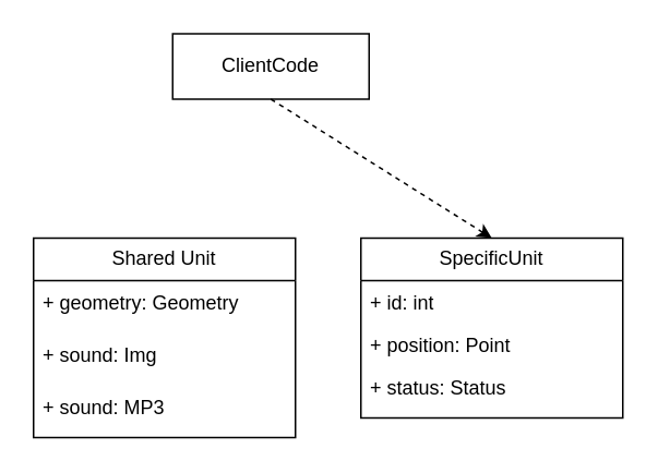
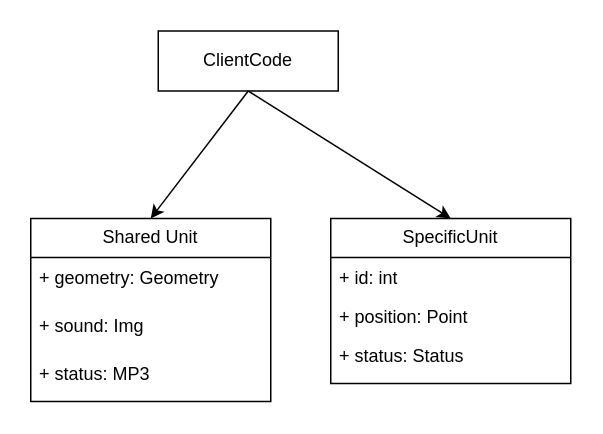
  <mxCell id="0" />
  <mxCell id="1" parent="0" />
  <mxCell id="2" value="Shared Unit" style="swimlane;fontStyle=0;childLayout=stackLayout;horizontal=1;startSize=26;fillColor=none;horizontalStack=0;resizeParent=1;resizeParentMax=0;resizeLast=0;collapsible=1;marginBottom=0;whiteSpace=wrap;html=1;" parent="1" vertex="1"><mxGeometry x="20" y="145" width="160" height="122" as="geometry" /></mxCell>
  <mxCell id="3" value="+ geometry: Geometry" style="text;strokeColor=none;fillColor=none;align=left;verticalAlign=top;spacingLeft=4;spacingRight=4;overflow=hidden;rotatable=0;points=[[0,0.5],[1,0.5]];portConstraint=eastwest;whiteSpace=wrap;html=1;" parent="2" vertex="1"><mxGeometry y="26" width="160" height="32" as="geometry" /></mxCell>
  <mxCell id="4" value="+ sound: Img" style="text;strokeColor=none;fillColor=none;align=left;verticalAlign=top;spacingLeft=4;spacingRight=4;overflow=hidden;rotatable=0;points=[[0,0.5],[1,0.5]];portConstraint=eastwest;whiteSpace=wrap;html=1;" parent="2" vertex="1"><mxGeometry y="58" width="160" height="32" as="geometry" /></mxCell>
- <mxCell id="5" value="+ sound: MP3" style="text;strokeColor=none;fillColor=none;align=left;verticalAlign=top;spacingLeft=4;spacingRight=4;overflow=hidden;rotatable=0;points=[[0,0.5],[1,0.5]];portConstraint=eastwest;whiteSpace=wrap;html=1;" parent="2" vertex="1"><mxGeometry y="90" width="160" height="32" as="geometry" /></mxCell>
+ <mxCell id="5" value="+ status: MP3" style="text;strokeColor=none;fillColor=none;align=left;verticalAlign=top;spacingLeft=4;spacingRight=4;overflow=hidden;rotatable=0;points=[[0,0.5],[1,0.5]];portConstraint=eastwest;whiteSpace=wrap;html=1;" parent="2" vertex="1"><mxGeometry y="90" width="160" height="32" as="geometry" /></mxCell>
  <mxCell id="6" value="ClientCode" style="html=1;whiteSpace=wrap;" parent="1" vertex="1"><mxGeometry x="105" y="20" width="120" height="40" as="geometry" /></mxCell>
+ <mxCell id="7" value="" style="endArrow=classic;html=1;rounded=0;exitX=0.5;exitY=1;exitDx=0;exitDy=0;entryX=0.5;entryY=0;entryDx=0;entryDy=0;" parent="1" source="6" target="2" edge="1"><mxGeometry width="50" height="50" relative="1" as="geometry"><mxPoint x="290" y="195" as="sourcePoint" /><mxPoint x="340" y="145" as="targetPoint" /></mxGeometry></mxCell>
  <mxCell id="8" value="SpecificUnit" style="swimlane;fontStyle=0;childLayout=stackLayout;horizontal=1;startSize=26;fillColor=none;horizontalStack=0;resizeParent=1;resizeParentMax=0;resizeLast=0;collapsible=1;marginBottom=0;whiteSpace=wrap;html=1;" vertex="1" parent="1"><mxGeometry x="220" y="145" width="160" height="110" as="geometry" /></mxCell>
  <mxCell id="9" value="+ id: int" style="text;strokeColor=none;fillColor=none;align=left;verticalAlign=top;spacingLeft=4;spacingRight=4;overflow=hidden;rotatable=0;points=[[0,0.5],[1,0.5]];portConstraint=eastwest;whiteSpace=wrap;html=1;" parent="8" vertex="1"><mxGeometry y="26" width="160" height="26" as="geometry" /></mxCell>
  <mxCell id="10" value="+ position: Point" style="text;strokeColor=none;fillColor=none;align=left;verticalAlign=top;spacingLeft=4;spacingRight=4;overflow=hidden;rotatable=0;points=[[0,0.5],[1,0.5]];portConstraint=eastwest;whiteSpace=wrap;html=1;" parent="8" vertex="1"><mxGeometry y="52" width="160" height="26" as="geometry" /></mxCell>
  <mxCell id="11" value="+ status: Status" style="text;strokeColor=none;fillColor=none;align=left;verticalAlign=top;spacingLeft=4;spacingRight=4;overflow=hidden;rotatable=0;points=[[0,0.5],[1,0.5]];portConstraint=eastwest;whiteSpace=wrap;html=1;" parent="8" vertex="1"><mxGeometry y="78" width="160" height="32" as="geometry" /></mxCell>
- <mxCell id="12" value="" style="endArrow=classic;html=1;rounded=0;exitX=0.5;exitY=1;exitDx=0;exitDy=0;entryX=0.5;entryY=0;entryDx=0;entryDy=0;dashed=1;" edge="1" parent="1" source="6" target="8"><mxGeometry width="50" height="50" relative="1" as="geometry"><mxPoint x="450" y="365" as="sourcePoint" /><mxPoint x="500" y="315" as="targetPoint" /></mxGeometry></mxCell>
+ <mxCell id="12" value="" style="endArrow=classic;html=1;rounded=0;exitX=0.5;exitY=1;exitDx=0;exitDy=0;entryX=0.5;entryY=0;entryDx=0;entryDy=0;" edge="1" parent="1" source="6" target="8"><mxGeometry width="50" height="50" relative="1" as="geometry"><mxPoint x="450" y="365" as="sourcePoint" /><mxPoint x="500" y="315" as="targetPoint" /></mxGeometry></mxCell>
